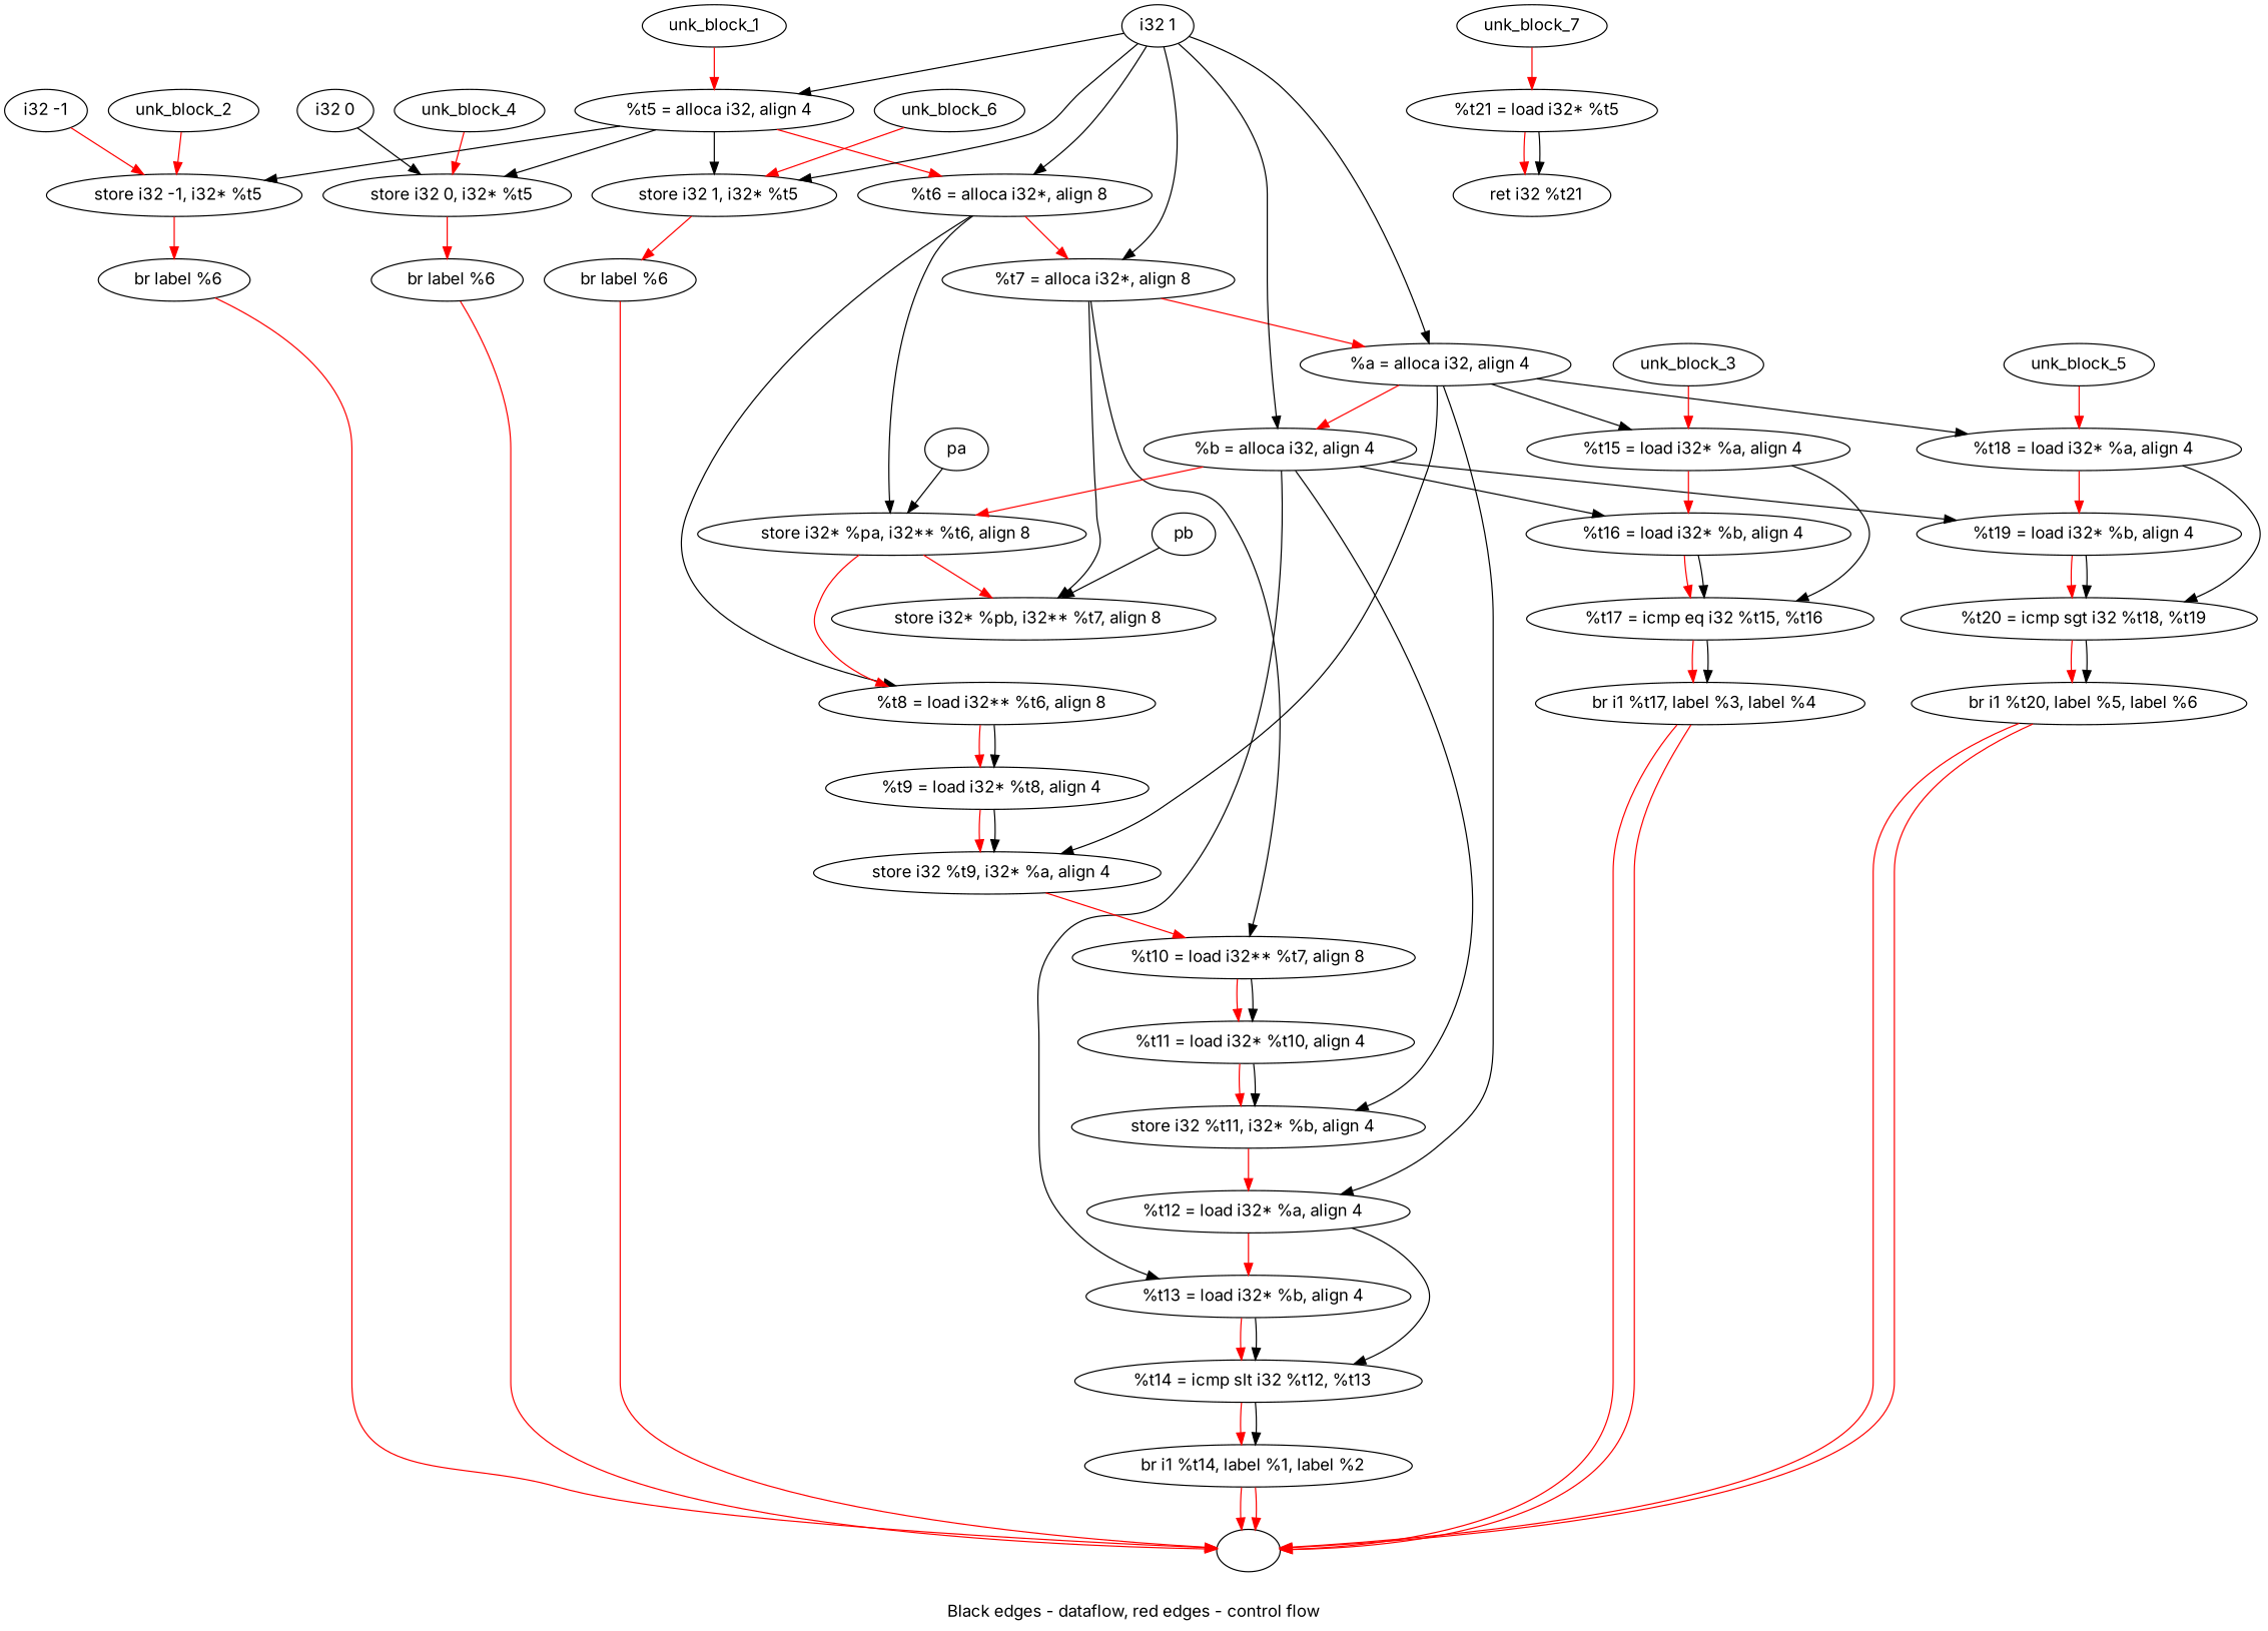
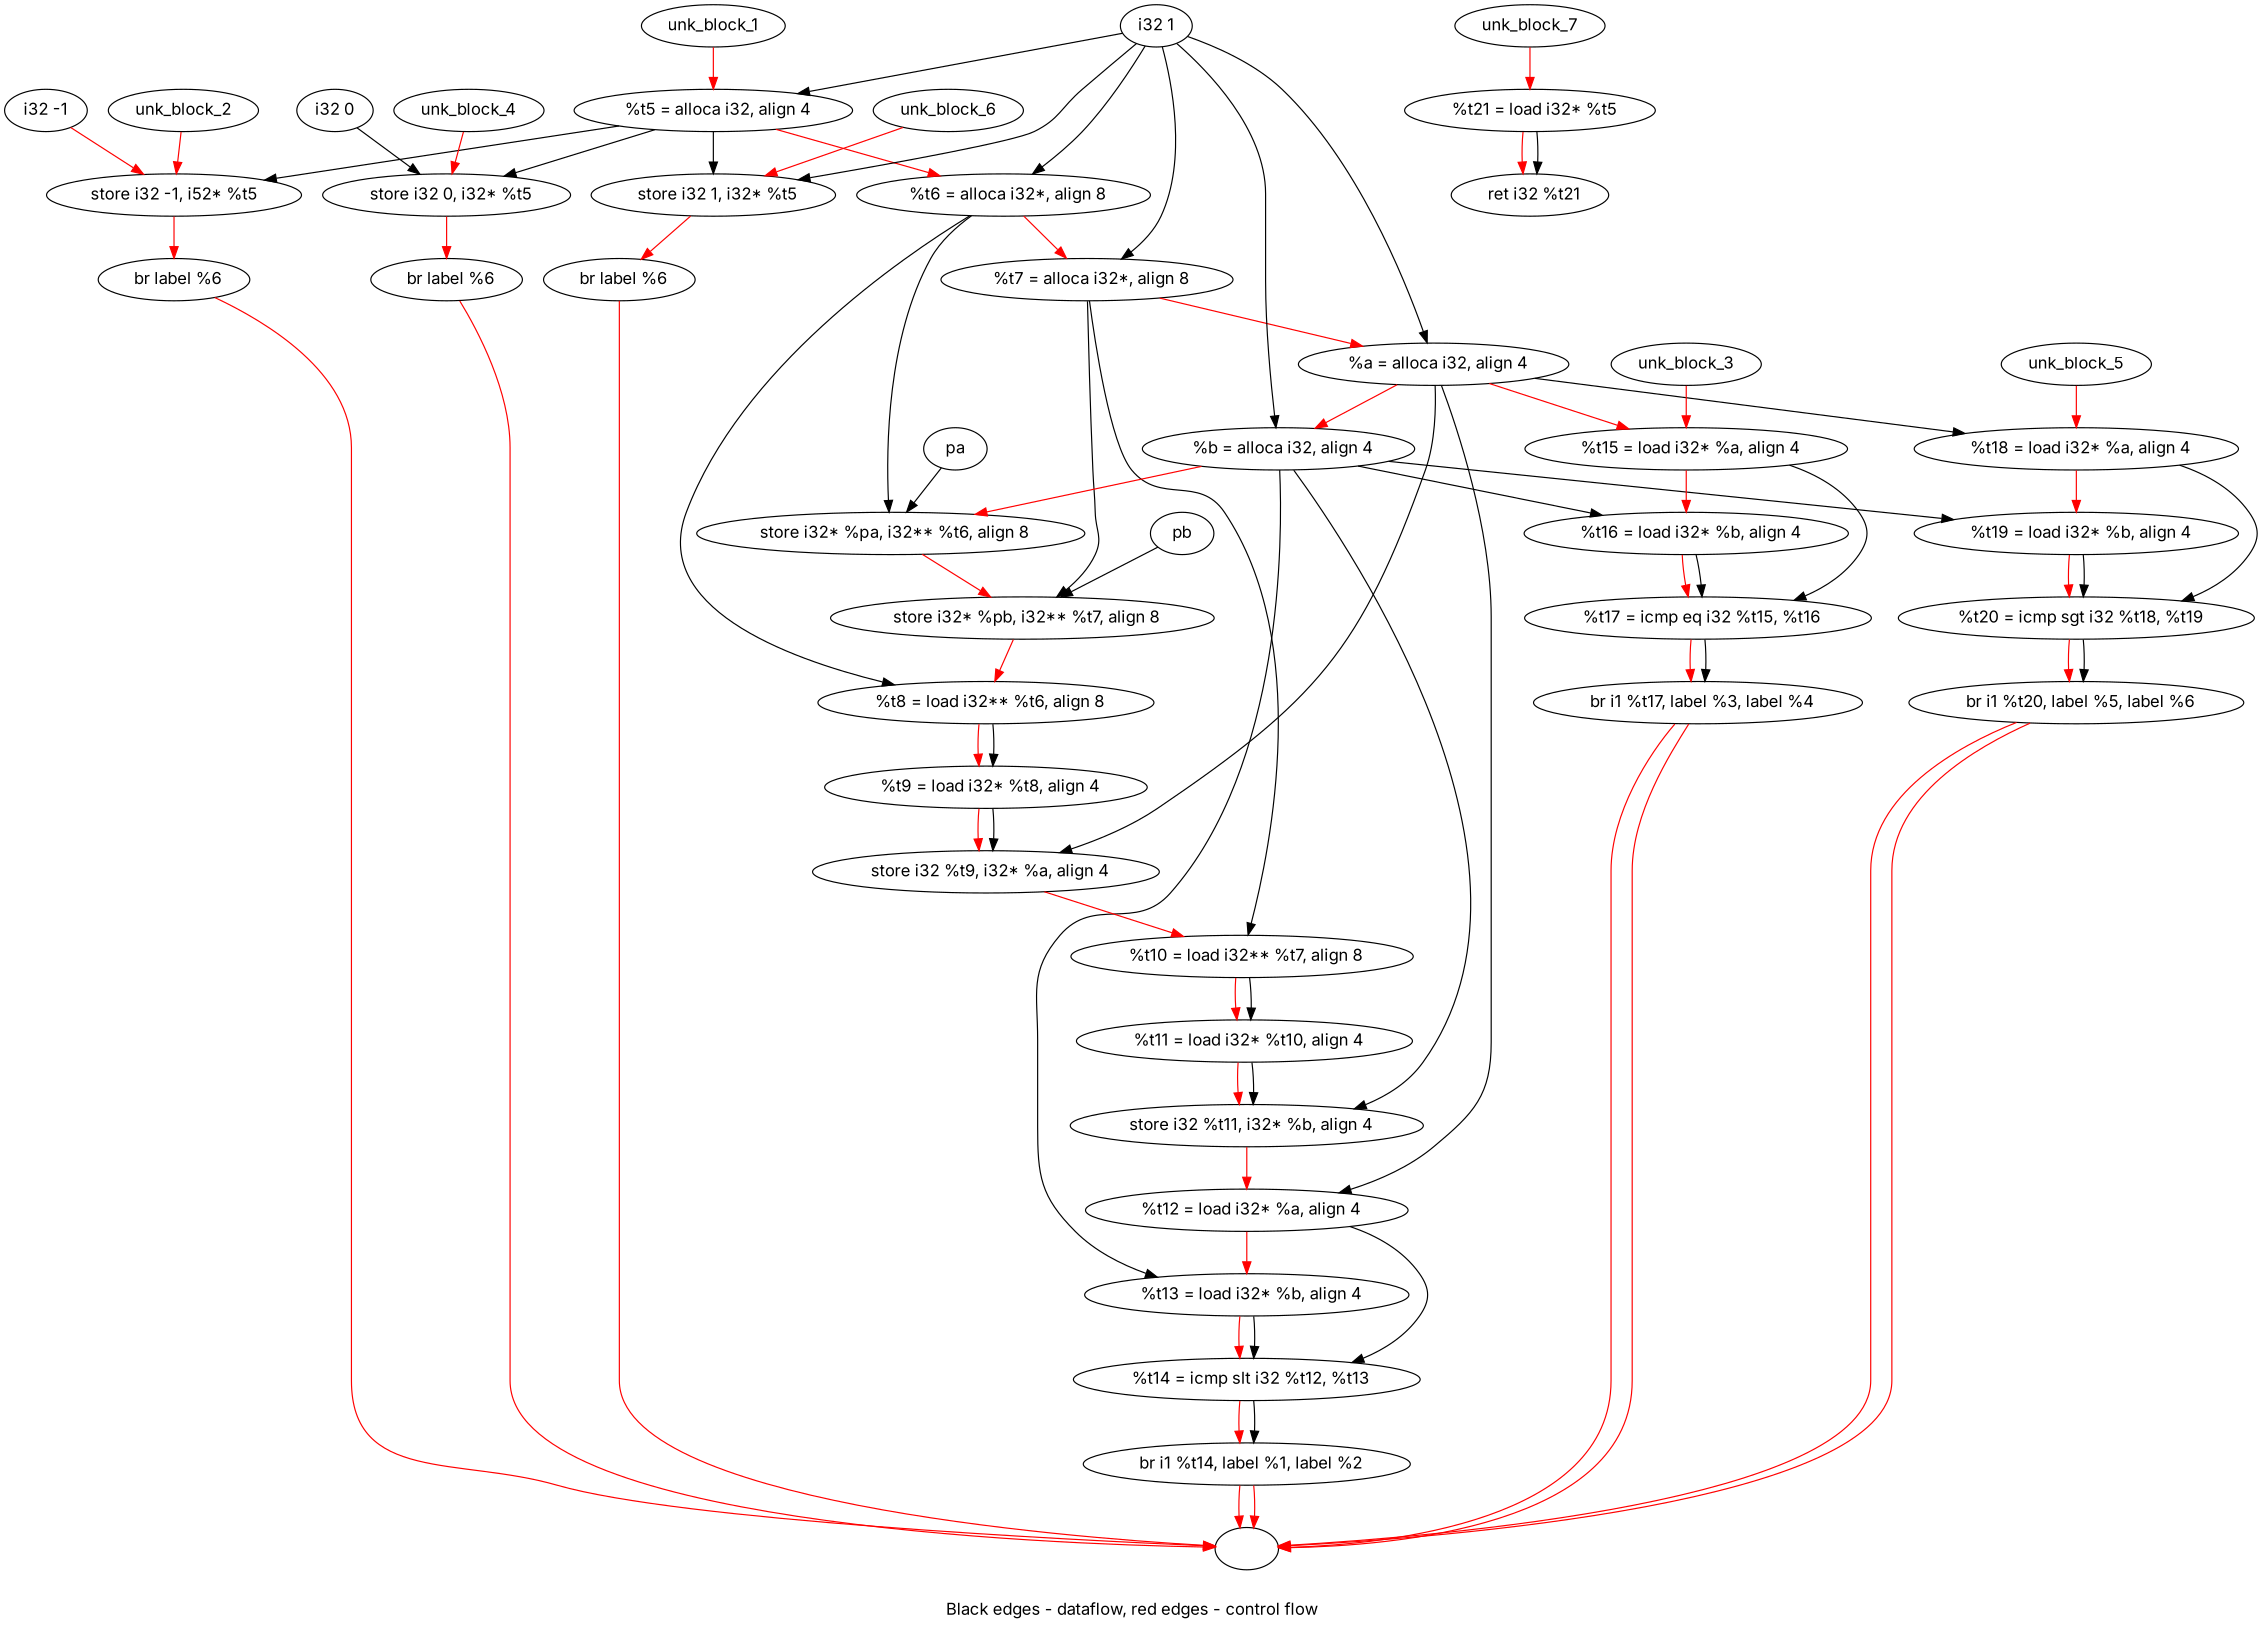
  digraph {
    compound=true
    fontname=Inter
    label="Black edges - dataflow, red edges - control flow"
    node [fontname=Inter]
    edge [color=red fontname=Inter]
    n1 [label="  %t5 = alloca i32, align 4"]
    n2 [label="  %t6 = alloca i32*, align 8"]
-   n3 [label="  store i32 -1, i32* %t5"]
+   n3 [label="store i32 -1, i52* %t5"]
    n4 [label="  store i32 0, i32* %t5"]
    n5 [label="  store i32 1, i32* %t5"]
    n6 [label="  %t7 = alloca i32*, align 8"]
    n7 [label="  store i32* %pa, i32** %t6, align 8"]
    n8 [label="  %t8 = load i32** %t6, align 8"]
    n9 [label="  br label %6"]
    n10 [label="  br label %6"]
    n11 [label="  br label %6"]
    n12 [label="  %t21 = load i32* %t5"]
    n13 [label="  ret i32 %t21"]
    n14 [label="  %a = alloca i32, align 4"]
    n15 [label="  store i32* %pb, i32** %t7, align 8"]
    n16 [label="  %t10 = load i32** %t7, align 8"]
    n17 [label="  %t9 = load i32* %t8, align 4"]
    n18 [label="  %b = alloca i32, align 4"]
    n19 [label="  store i32 %t9, i32* %a, align 4"]
    n20 [label="  %t12 = load i32* %a, align 4"]
    n21 [label="  %t15 = load i32* %a, align 4"]
    n22 [label="  %t18 = load i32* %a, align 4"]
    n23 [label="  %t11 = load i32* %t10, align 4"]
    n24 [label="  store i32 %t11, i32* %b, align 4"]
    n25 [label="  %t13 = load i32* %b, align 4"]
    n26 [label="  %t16 = load i32* %b, align 4"]
    n27 [label="  %t19 = load i32* %b, align 4"]
    n28 [label="  %t14 = icmp slt i32 %t12, %t13"]
    n29 [label="  %t17 = icmp eq i32 %t15, %t16"]
    n30 [label="  %t20 = icmp sgt i32 %t18, %t19"]
    n31 [label="  br i1 %t14, label %1, label %2"]
    ""
    unk_block_1
    "i32 1"
    pa
    pb
    unk_block_2
    "i32 -1"
    n39 [label="  br i1 %t17, label %3, label %4"]
    unk_block_3
    unk_block_4
    "i32 0"
    n43 [label="  br i1 %t20, label %5, label %6"]
    unk_block_5
    unk_block_6
    unk_block_7
    n1 -> n2 [weight=2]
    n1 -> n3 [color=""]
    n1 -> n4 [color=""]
    n1 -> n5 [color=""]
    n2 -> n6 [weight=2]
    n2 -> n7 [color=""]
    n2 -> n8 [color=""]
    n3 -> n9 [weight=2]
    n4 -> n10 [weight=2]
    n5 -> n11 [weight=2]
    n6 -> n14 [weight=2]
    n6 -> n15 [color=""]
    n6 -> n16 [color=""]
    n7 -> n15 [weight=2]
    n8 -> n17 [weight=2]
    n8 -> n17 [color=""]
    n9 -> ""
    n10 -> ""
    n11 -> ""
    n12 -> n13 [weight=2]
    n12 -> n13 [color=""]
    n14 -> n18 [weight=2]
    n14 -> n19 [color=""]
    n14 -> n20 [color=""]
-   n14 -> n21 [color=""]
+   n14 -> n21
    n14 -> n22 [color=""]
-   n7 -> n8 [weight=2]
+   n15 -> n8 [weight=2]
    n16 -> n23 [weight=2]
    n16 -> n23 [color=""]
    n17 -> n19 [weight=2]
    n17 -> n19 [color=""]
    n18 -> n7 [weight=2]
    n18 -> n24 [color=""]
    n18 -> n25 [color=""]
    n18 -> n26 [color=""]
    n18 -> n27 [color=""]
    n19 -> n16 [weight=2]
    n20 -> n25 [weight=2]
    n20 -> n28 [color=""]
    n21 -> n26 [weight=2]
    n21 -> n29 [color=""]
    n22 -> n27 [weight=2]
    n22 -> n30 [color=""]
    n23 -> n24 [weight=2]
    n23 -> n24 [color=""]
    n24 -> n20 [weight=2]
    n25 -> n28 [weight=2]
    n25 -> n28 [color=""]
    n26 -> n29 [weight=2]
    n26 -> n29 [color=""]
    n27 -> n30 [weight=2]
    n27 -> n30 [color=""]
    n28 -> n31 [weight=2]
    n28 -> n31 [color=""]
    n29 -> n39 [weight=2]
    n29 -> n39 [color=""]
    n30 -> n43 [weight=2]
    n30 -> n43 [color=""]
    n31 -> ""
    n31 -> ""
    unk_block_1 -> n1
    "i32 1" -> n1 [color=""]
    "i32 1" -> n2 [color=""]
    "i32 1" -> n5 [color=""]
    "i32 1" -> n6 [color=""]
    "i32 1" -> n14 [color=""]
    "i32 1" -> n18 [color=""]
    pa -> n7 [color=""]
    pb -> n15 [color=""]
    unk_block_2 -> n3
    "i32 -1" -> n3
    n39 -> ""
    n39 -> ""
    unk_block_3 -> n21
    unk_block_4 -> n4
    "i32 0" -> n4 [color=""]
    n43 -> ""
    n43 -> ""
    unk_block_5 -> n22
    unk_block_6 -> n5
    unk_block_7 -> n12
  }
